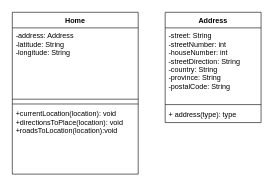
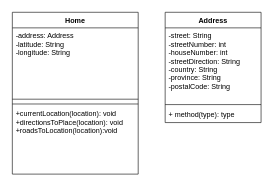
  <mxCell id="0" />
  <mxCell id="1" parent="0" />
  <mxCell id="2" value="Home" style="swimlane;fontStyle=1;align=center;verticalAlign=top;childLayout=stackLayout;horizontal=1;startSize=26;horizontalStack=0;resizeParent=1;resizeParentMax=0;resizeLast=0;collapsible=1;marginBottom=0;" parent="1" vertex="1"><mxGeometry x="20" y="20" width="210" height="270" as="geometry" /></mxCell>
  <mxCell id="3" value="-address: Address&#10;-latitude: String&#10;-longitude: String&#10;&#10;&#10;" style="text;strokeColor=none;fillColor=none;align=left;verticalAlign=top;spacingLeft=4;spacingRight=4;overflow=hidden;rotatable=0;points=[[0,0.5],[1,0.5]];portConstraint=eastwest;" parent="2" vertex="1"><mxGeometry y="26" width="210" height="114" as="geometry" /></mxCell>
  <mxCell id="4" value="" style="line;strokeWidth=1;fillColor=none;align=left;verticalAlign=middle;spacingTop=-1;spacingLeft=3;spacingRight=3;rotatable=0;labelPosition=right;points=[];portConstraint=eastwest;" parent="2" vertex="1"><mxGeometry y="140" width="210" height="10" as="geometry" /></mxCell>
  <mxCell id="5" value="" style="line;strokeWidth=1;fillColor=none;align=left;verticalAlign=middle;spacingTop=-1;spacingLeft=3;spacingRight=3;rotatable=0;labelPosition=right;points=[];portConstraint=eastwest;" parent="2" vertex="1"><mxGeometry y="150" width="210" height="6" as="geometry" /></mxCell>
  <mxCell id="6" value="+currentLocation(location): void&#10;+directionsToPlace(location): void&#10;+roadsToLocation(location):void" style="text;strokeColor=none;fillColor=none;align=left;verticalAlign=top;spacingLeft=4;spacingRight=4;overflow=hidden;rotatable=0;points=[[0,0.5],[1,0.5]];portConstraint=eastwest;" parent="2" vertex="1"><mxGeometry y="156" width="210" height="114" as="geometry" /></mxCell>
  <mxCell id="7" value="Address" style="swimlane;fontStyle=1;align=center;verticalAlign=top;childLayout=stackLayout;horizontal=1;startSize=26;horizontalStack=0;resizeParent=1;resizeParentMax=0;resizeLast=0;collapsible=1;marginBottom=0;" parent="1" vertex="1"><mxGeometry x="275" y="20" width="160" height="184" as="geometry" /></mxCell>
  <mxCell id="8" value="-street: String&#10;-streetNumber: int&#10;-houseNumber: int&#10;-streetDirection: String&#10;-country: String&#10;-province: String&#10;-postalCode: String" style="text;strokeColor=none;fillColor=none;align=left;verticalAlign=top;spacingLeft=4;spacingRight=4;overflow=hidden;rotatable=0;points=[[0,0.5],[1,0.5]];portConstraint=eastwest;" parent="7" vertex="1"><mxGeometry y="26" width="160" height="124" as="geometry" /></mxCell>
  <mxCell id="9" value="" style="line;strokeWidth=1;fillColor=none;align=left;verticalAlign=middle;spacingTop=-1;spacingLeft=3;spacingRight=3;rotatable=0;labelPosition=right;points=[];portConstraint=eastwest;" parent="7" vertex="1"><mxGeometry y="150" width="160" height="8" as="geometry" /></mxCell>
- <mxCell id="10" value="+ address(type): type" style="text;strokeColor=none;fillColor=none;align=left;verticalAlign=top;spacingLeft=4;spacingRight=4;overflow=hidden;rotatable=0;points=[[0,0.5],[1,0.5]];portConstraint=eastwest;" parent="7" vertex="1"><mxGeometry y="158" width="160" height="26" as="geometry" /></mxCell>
+ <mxCell id="10" value="+ method(type): type" style="text;strokeColor=none;fillColor=none;align=left;verticalAlign=top;spacingLeft=4;spacingRight=4;overflow=hidden;rotatable=0;points=[[0,0.5],[1,0.5]];portConstraint=eastwest;" parent="7" vertex="1"><mxGeometry y="158" width="160" height="26" as="geometry" /></mxCell>
